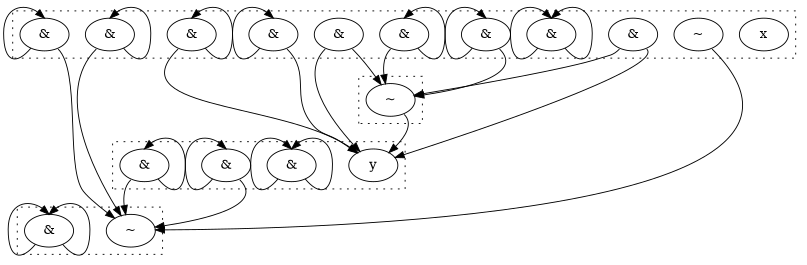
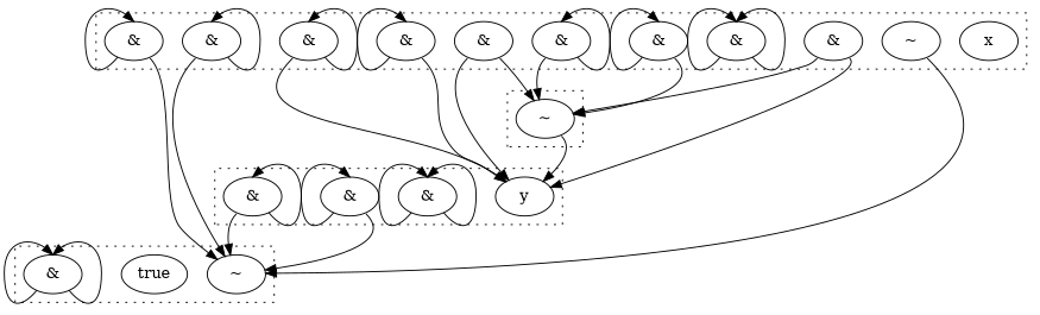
  digraph {
    clusterrank=local
    compound=true
    edge [tailport=se]
    n1 [label=x]
    n2 [label="&"]
    n3 [label="&"]
    n4 [label="&"]
    n5 [label="&"]
    n6 [label="&"]
    n7 [label="~"]
    n8 [label="&"]
    n9 [label="&"]
    n10 [label="&"]
    n11 [label="&"]
    n12 [label="~"]
+   n13 [label=true]
    n14 [label="&"]
    n15 [label=y]
    n16 [label="&"]
    n17 [label="&"]
    n18 [label="&"]
    n19 [label="~"]
    subgraph cluster_1 {
      style=dotted
      n1
      n2
      n3
      n4
      n5
      n6
      n7
      n8
      n9
      n10
      n11
    }
    subgraph cluster_2 {
      style=dotted
      n12
+     n13
      n14
    }
    subgraph cluster_3 {
      style=dotted
      n15
      n16
      n17
      n18
    }
    subgraph cluster_4 {
      style=dotted
      n19
    }
    n2 -> n2 [headport=n]
    n2 -> n15 [tailport=sw]
    n3 -> n3 [headport=n tailport=sw]
    n3 -> n15
    n4 -> n4 [headport=n tailport=sw]
    n4 -> n4 [headport=n]
    n5 -> n5 [headport=n tailport=sw]
    n5 -> n12
    n6 -> n6 [headport=n]
    n6 -> n12 [tailport=sw]
    n7 -> n12
    n8 -> n15 [tailport=sw]
    n8 -> n19
    n9 -> n9 [headport=n tailport=sw]
    n9 -> n19
    n10 -> n15
    n10 -> n19 [tailport=sw]
    n11 -> n11 [headport=n]
    n11 -> n19 [tailport=sw]
    n14 -> n14 [headport=n tailport=sw]
    n14 -> n14 [headport=n]
    n16 -> n16 [headport=n tailport=sw]
    n16 -> n16 [headport=n]
    n17 -> n12
    n17 -> n17 [headport=n tailport=sw]
    n18 -> n12 [tailport=sw]
    n18 -> n18 [headport=n]
    n19 -> n15
  }
